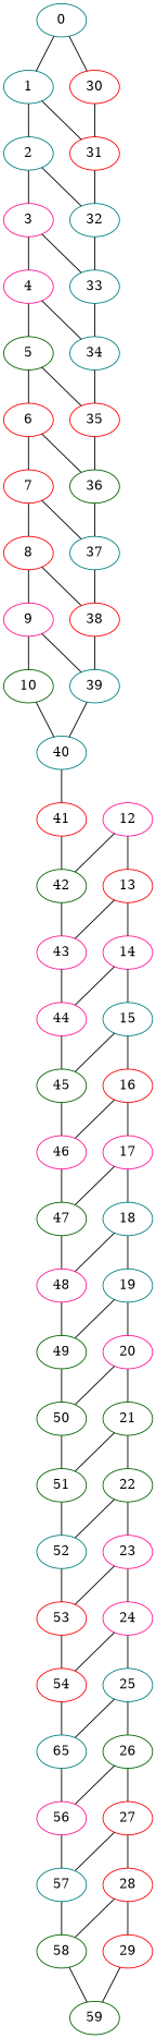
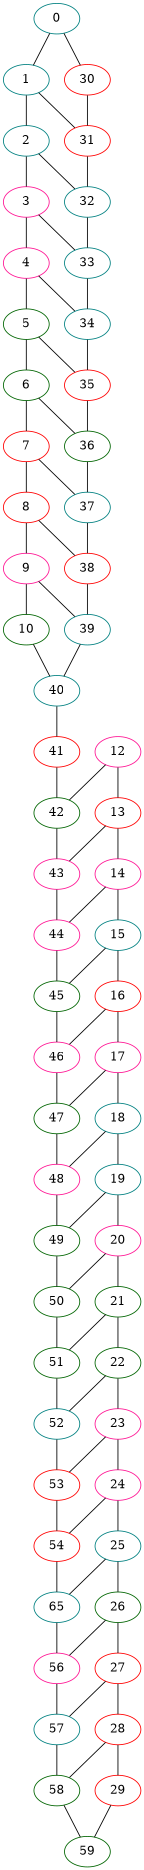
  graph {
    node [color=teal]
    0
    1
    30 [color=red]
    2
    31 [color=red]
    3 [color=deeppink]
    32
    4 [color=deeppink]
    33
    5 [color=darkgreen]
    34
-   6 [color=red]
+   6 [color=darkgreen]
    35 [color=red]
    7 [color=red]
    36 [color=darkgreen]
    8 [color=red]
    37
    9 [color=deeppink]
    38 [color=red]
    10 [color=darkgreen]
    39
    40
    41 [color=red]
    12 [color=deeppink]
    13 [color=red]
    42 [color=darkgreen]
    14 [color=deeppink]
    43 [color=deeppink]
    15
    44 [color=deeppink]
    16 [color=red]
    45 [color=darkgreen]
    17 [color=deeppink]
    46 [color=deeppink]
    18
    47 [color=darkgreen]
    19
    48 [color=deeppink]
    20 [color=deeppink]
    49 [color=darkgreen]
    21 [color=darkgreen]
    50 [color=darkgreen]
    22 [color=darkgreen]
    51 [color=darkgreen]
    23 [color=deeppink]
    52
    24 [color=deeppink]
    53 [color=red]
    25
    54 [color=red]
    26 [color=darkgreen]
    n52 [label=65]
    27 [color=red]
    56 [color=deeppink]
    28 [color=red]
    57
    29 [color=red]
    58 [color=darkgreen]
    59 [color=darkgreen]
    0 -- 1
    0 -- 30
    1 -- 2
    1 -- 31
    30 -- 31
    2 -- 3
    2 -- 32
    31 -- 32
    3 -- 4
    3 -- 33
    32 -- 33
    4 -- 5
    4 -- 34
    33 -- 34
    5 -- 6
    5 -- 35
    34 -- 35
    6 -- 7
    6 -- 36
    35 -- 36
    7 -- 8
    7 -- 37
    36 -- 37
    8 -- 9
    8 -- 38
    37 -- 38
    9 -- 10
    9 -- 39
    38 -- 39
    10 -- 40
    39 -- 40
    40 -- 41
    41 -- 42
    12 -- 13
    12 -- 42
    13 -- 14
    13 -- 43
    42 -- 43
    14 -- 15
    14 -- 44
    43 -- 44
    15 -- 16
    15 -- 45
    44 -- 45
    16 -- 17
    16 -- 46
    45 -- 46
    17 -- 18
    17 -- 47
    46 -- 47
    18 -- 19
    18 -- 48
    47 -- 48
    19 -- 20
    19 -- 49
    48 -- 49
    20 -- 21
    20 -- 50
    49 -- 50
    21 -- 22
    21 -- 51
    50 -- 51
    22 -- 23
    22 -- 52
    51 -- 52
    23 -- 24
    23 -- 53
    52 -- 53
    24 -- 25
    24 -- 54
    53 -- 54
    25 -- 26
    25 -- n52
    54 -- n52
    26 -- 27
    26 -- 56
    n52 -- 56
    27 -- 28
    27 -- 57
    56 -- 57
    28 -- 29
    28 -- 58
    57 -- 58
    29 -- 59
    58 -- 59
  }
